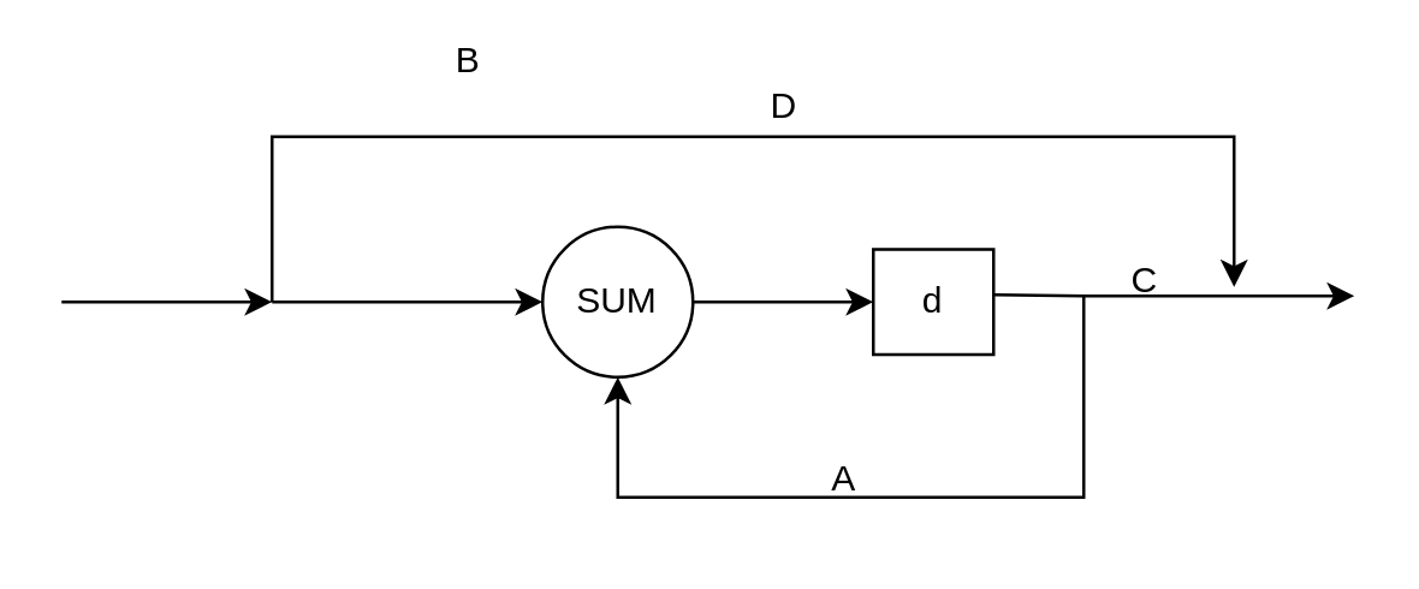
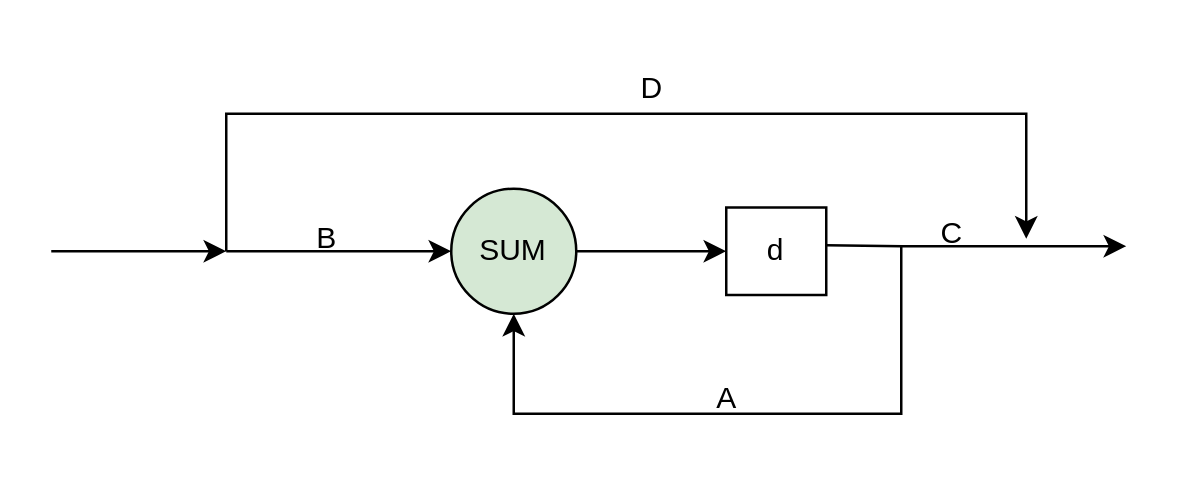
  <mxCell id="0" />
  <mxCell id="1" parent="0" />
- <mxCell id="2" value="SUM" style="ellipse;whiteSpace=wrap;html=1;aspect=fixed;" vertex="1" parent="1"><mxGeometry x="180" y="75" width="50" height="50" as="geometry" /></mxCell>
+ <mxCell id="2" value="SUM" style="ellipse;whiteSpace=wrap;html=1;aspect=fixed;fillColor=#d5e8d4;" vertex="1" parent="1"><mxGeometry x="180" y="75" width="50" height="50" as="geometry" /></mxCell>
  <mxCell id="3" value="" style="endArrow=classic;html=1;rounded=0;entryX=0;entryY=0.5;entryDx=0;entryDy=0;" edge="1" parent="1" target="2"><mxGeometry width="50" height="50" relative="1" as="geometry"><mxPoint x="90" y="100" as="sourcePoint" /><mxPoint x="360" y="155" as="targetPoint" /></mxGeometry></mxCell>
  <mxCell id="4" value="" style="endArrow=classic;html=1;rounded=0;" edge="1" parent="1"><mxGeometry width="50" height="50" relative="1" as="geometry"><mxPoint x="20" y="100" as="sourcePoint" /><mxPoint x="90" y="100" as="targetPoint" /></mxGeometry></mxCell>
- <mxCell id="5" value="B" style="text;html=1;align=center;verticalAlign=middle;resizable=0;points=[];autosize=1;strokeColor=none;fillColor=none;" vertex="1" parent="1"><mxGeometry x="140" y="5" width="30" height="30" as="geometry" /></mxCell>
+ <mxCell id="5" value="B" style="text;html=1;align=center;verticalAlign=middle;resizable=0;points=[];autosize=1;strokeColor=none;fillColor=none;" vertex="1" parent="1"><mxGeometry x="115" y="80" width="30" height="30" as="geometry" /></mxCell>
  <mxCell id="6" value="" style="endArrow=classic;html=1;rounded=0;" edge="1" parent="1"><mxGeometry width="50" height="50" relative="1" as="geometry"><mxPoint x="90" y="100" as="sourcePoint" /><mxPoint x="410" y="95" as="targetPoint" /><Array as="points"><mxPoint x="90" y="45" /><mxPoint x="410" y="45" /></Array></mxGeometry></mxCell>
  <mxCell id="7" value="" style="endArrow=classic;html=1;rounded=0;exitX=1;exitY=0.5;exitDx=0;exitDy=0;" edge="1" parent="1" source="2" target="8"><mxGeometry width="50" height="50" relative="1" as="geometry"><mxPoint x="260" y="135" as="sourcePoint" /><mxPoint x="320" y="100" as="targetPoint" /></mxGeometry></mxCell>
  <mxCell id="8" value="d" style="rounded=0;whiteSpace=wrap;html=1;" vertex="1" parent="1"><mxGeometry x="290" y="82.5" width="40" height="35" as="geometry" /></mxCell>
  <mxCell id="9" value="" style="endArrow=classic;html=1;rounded=0;exitX=1.003;exitY=0.431;exitDx=0;exitDy=0;exitPerimeter=0;entryX=0.5;entryY=1;entryDx=0;entryDy=0;" edge="1" parent="1" source="8" target="2"><mxGeometry width="50" height="50" relative="1" as="geometry"><mxPoint x="260" y="135" as="sourcePoint" /><mxPoint x="310" y="85" as="targetPoint" /><Array as="points"><mxPoint x="360" y="98" /><mxPoint x="360" y="165" /><mxPoint x="205" y="165" /></Array></mxGeometry></mxCell>
- <mxCell id="10" value="A" style="text;html=1;align=center;verticalAlign=middle;resizable=0;points=[];autosize=1;strokeColor=none;fillColor=none;" vertex="1" parent="1"><mxGeometry x="265" y="144" width="30" height="30" as="geometry" /></mxCell>
+ <mxCell id="10" value="A" style="text;html=1;align=center;verticalAlign=middle;resizable=0;points=[];autosize=1;strokeColor=none;fillColor=none;" vertex="1" parent="1"><mxGeometry x="275" y="144" width="30" height="30" as="geometry" /></mxCell>
  <mxCell id="11" value="" style="endArrow=classic;html=1;rounded=0;" edge="1" parent="1"><mxGeometry width="50" height="50" relative="1" as="geometry"><mxPoint x="360" y="98" as="sourcePoint" /><mxPoint x="450" y="98" as="targetPoint" /></mxGeometry></mxCell>
  <mxCell id="12" value="C" style="text;html=1;align=center;verticalAlign=middle;resizable=0;points=[];autosize=1;strokeColor=none;fillColor=none;" vertex="1" parent="1"><mxGeometry x="365" y="78" width="30" height="30" as="geometry" /></mxCell>
  <mxCell id="13" value="D" style="text;html=1;align=center;verticalAlign=middle;resizable=0;points=[];autosize=1;strokeColor=none;fillColor=none;" vertex="1" parent="1"><mxGeometry x="245" y="20" width="30" height="30" as="geometry" /></mxCell>
